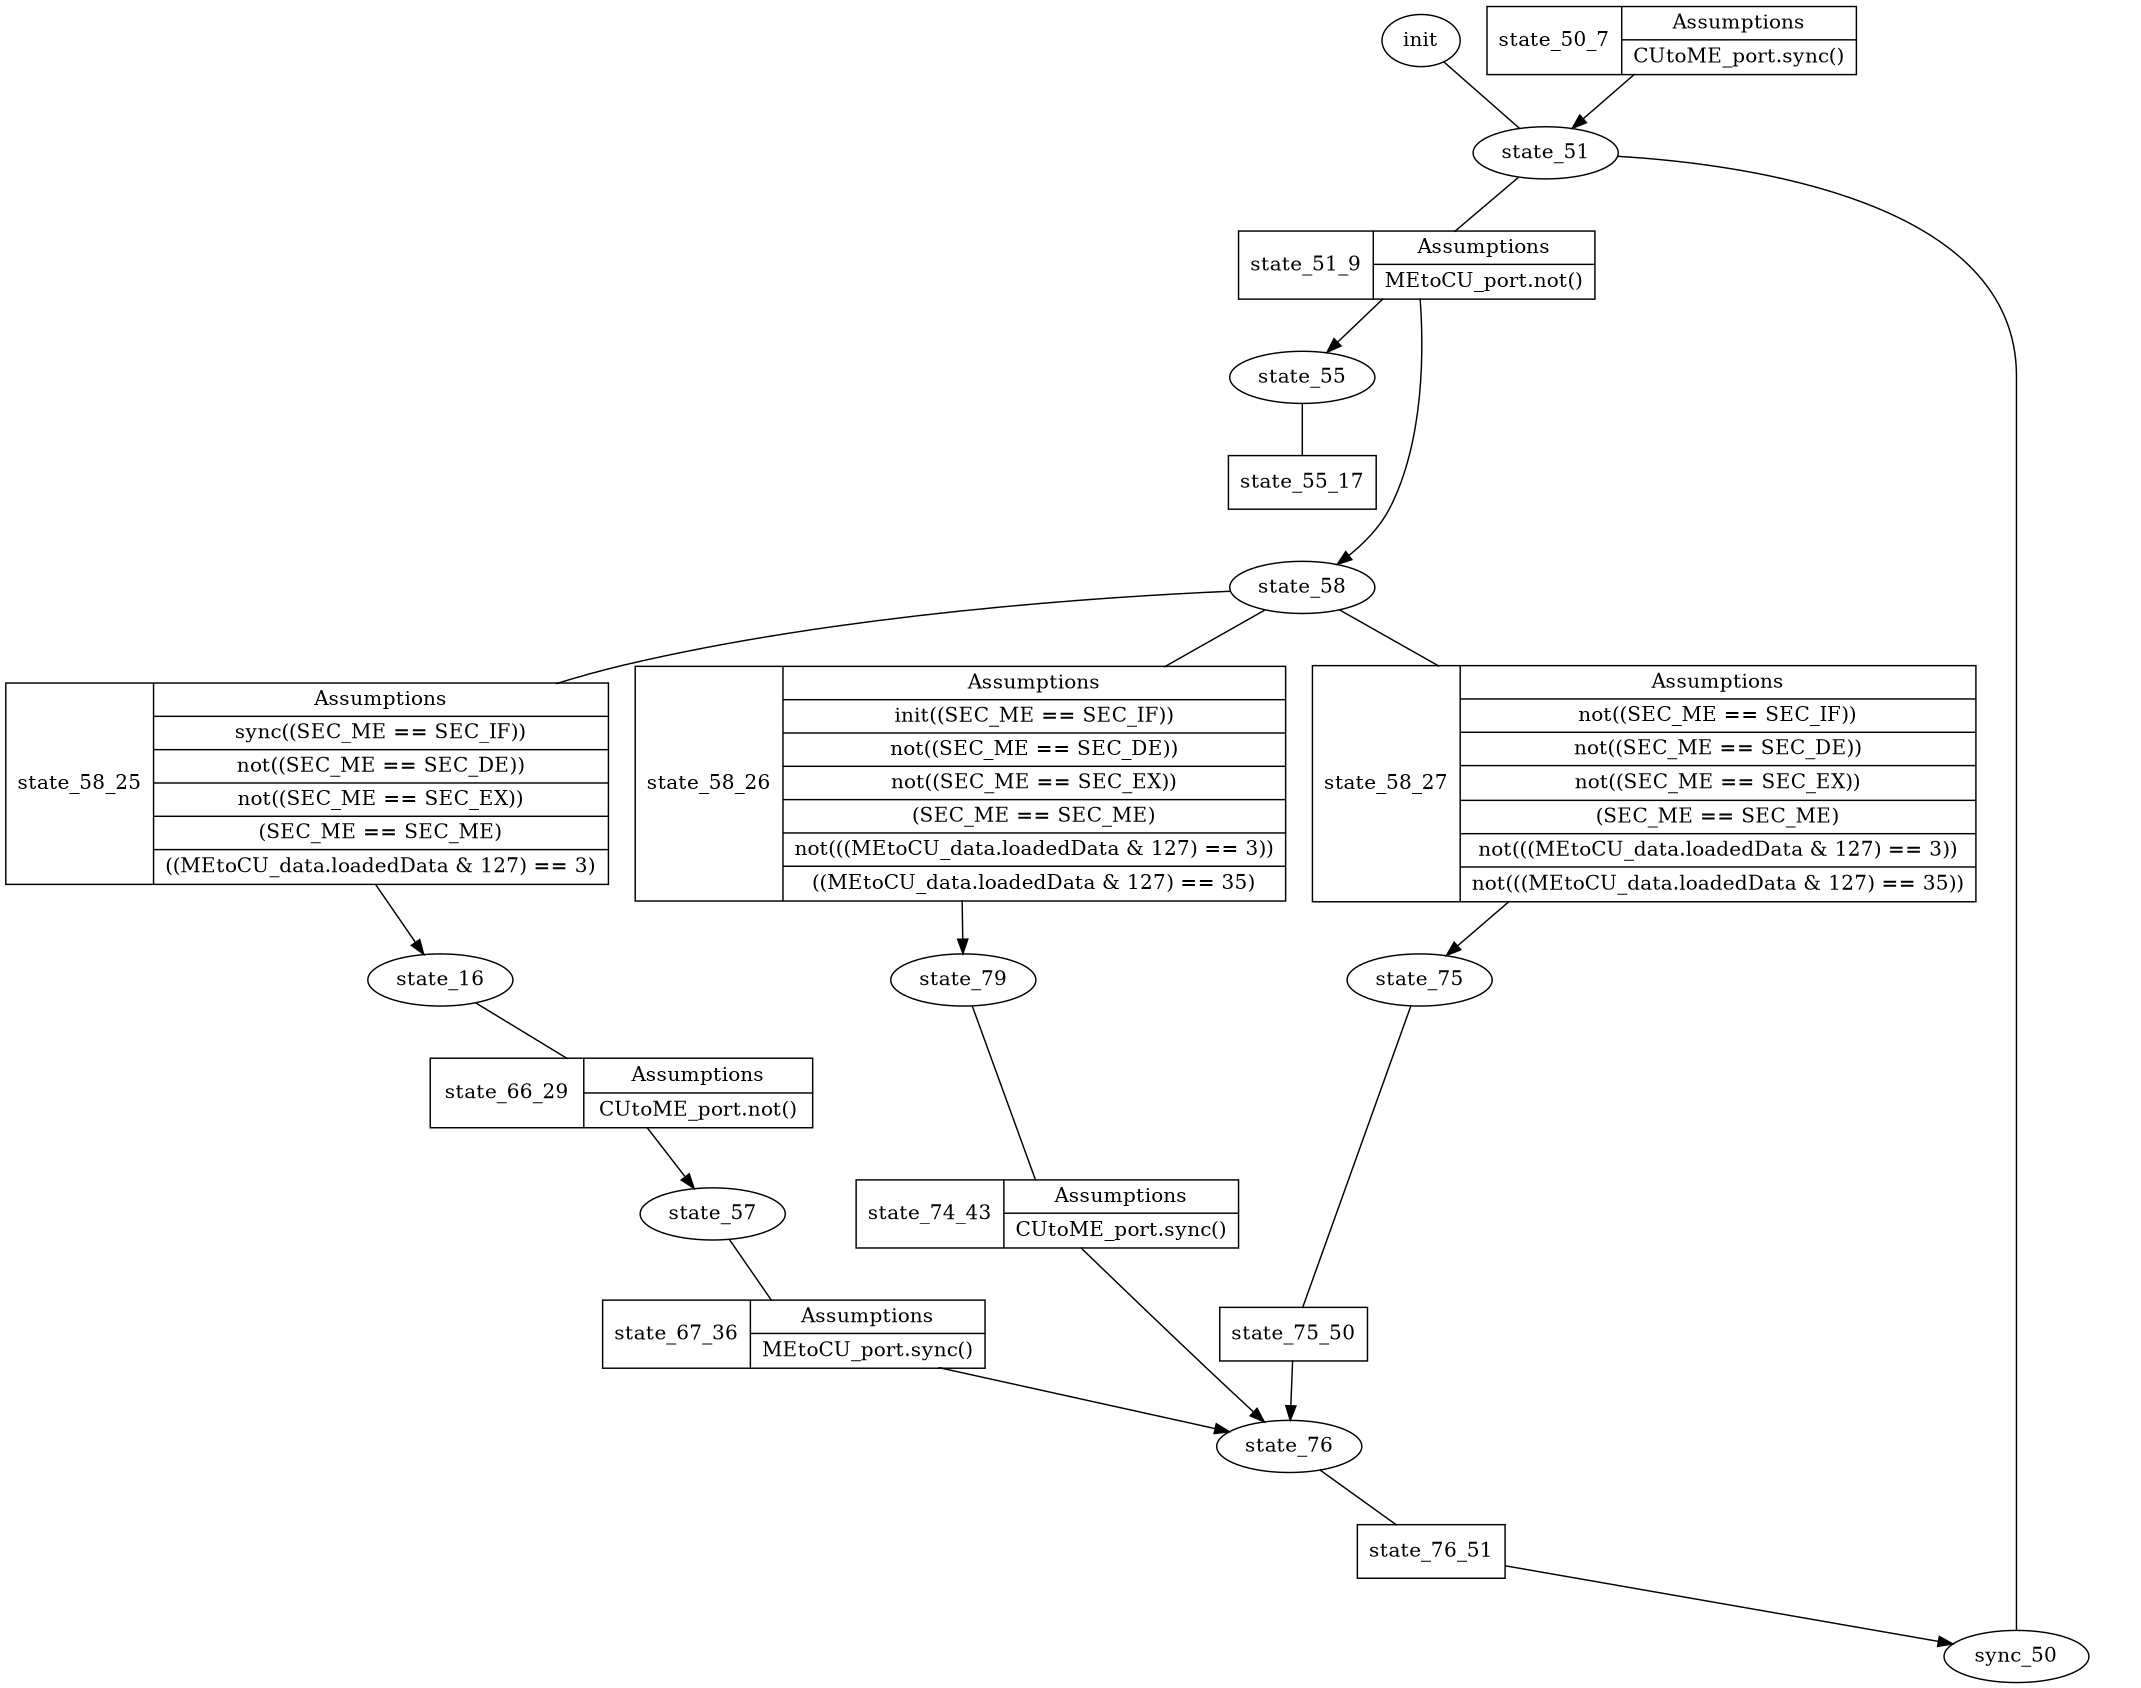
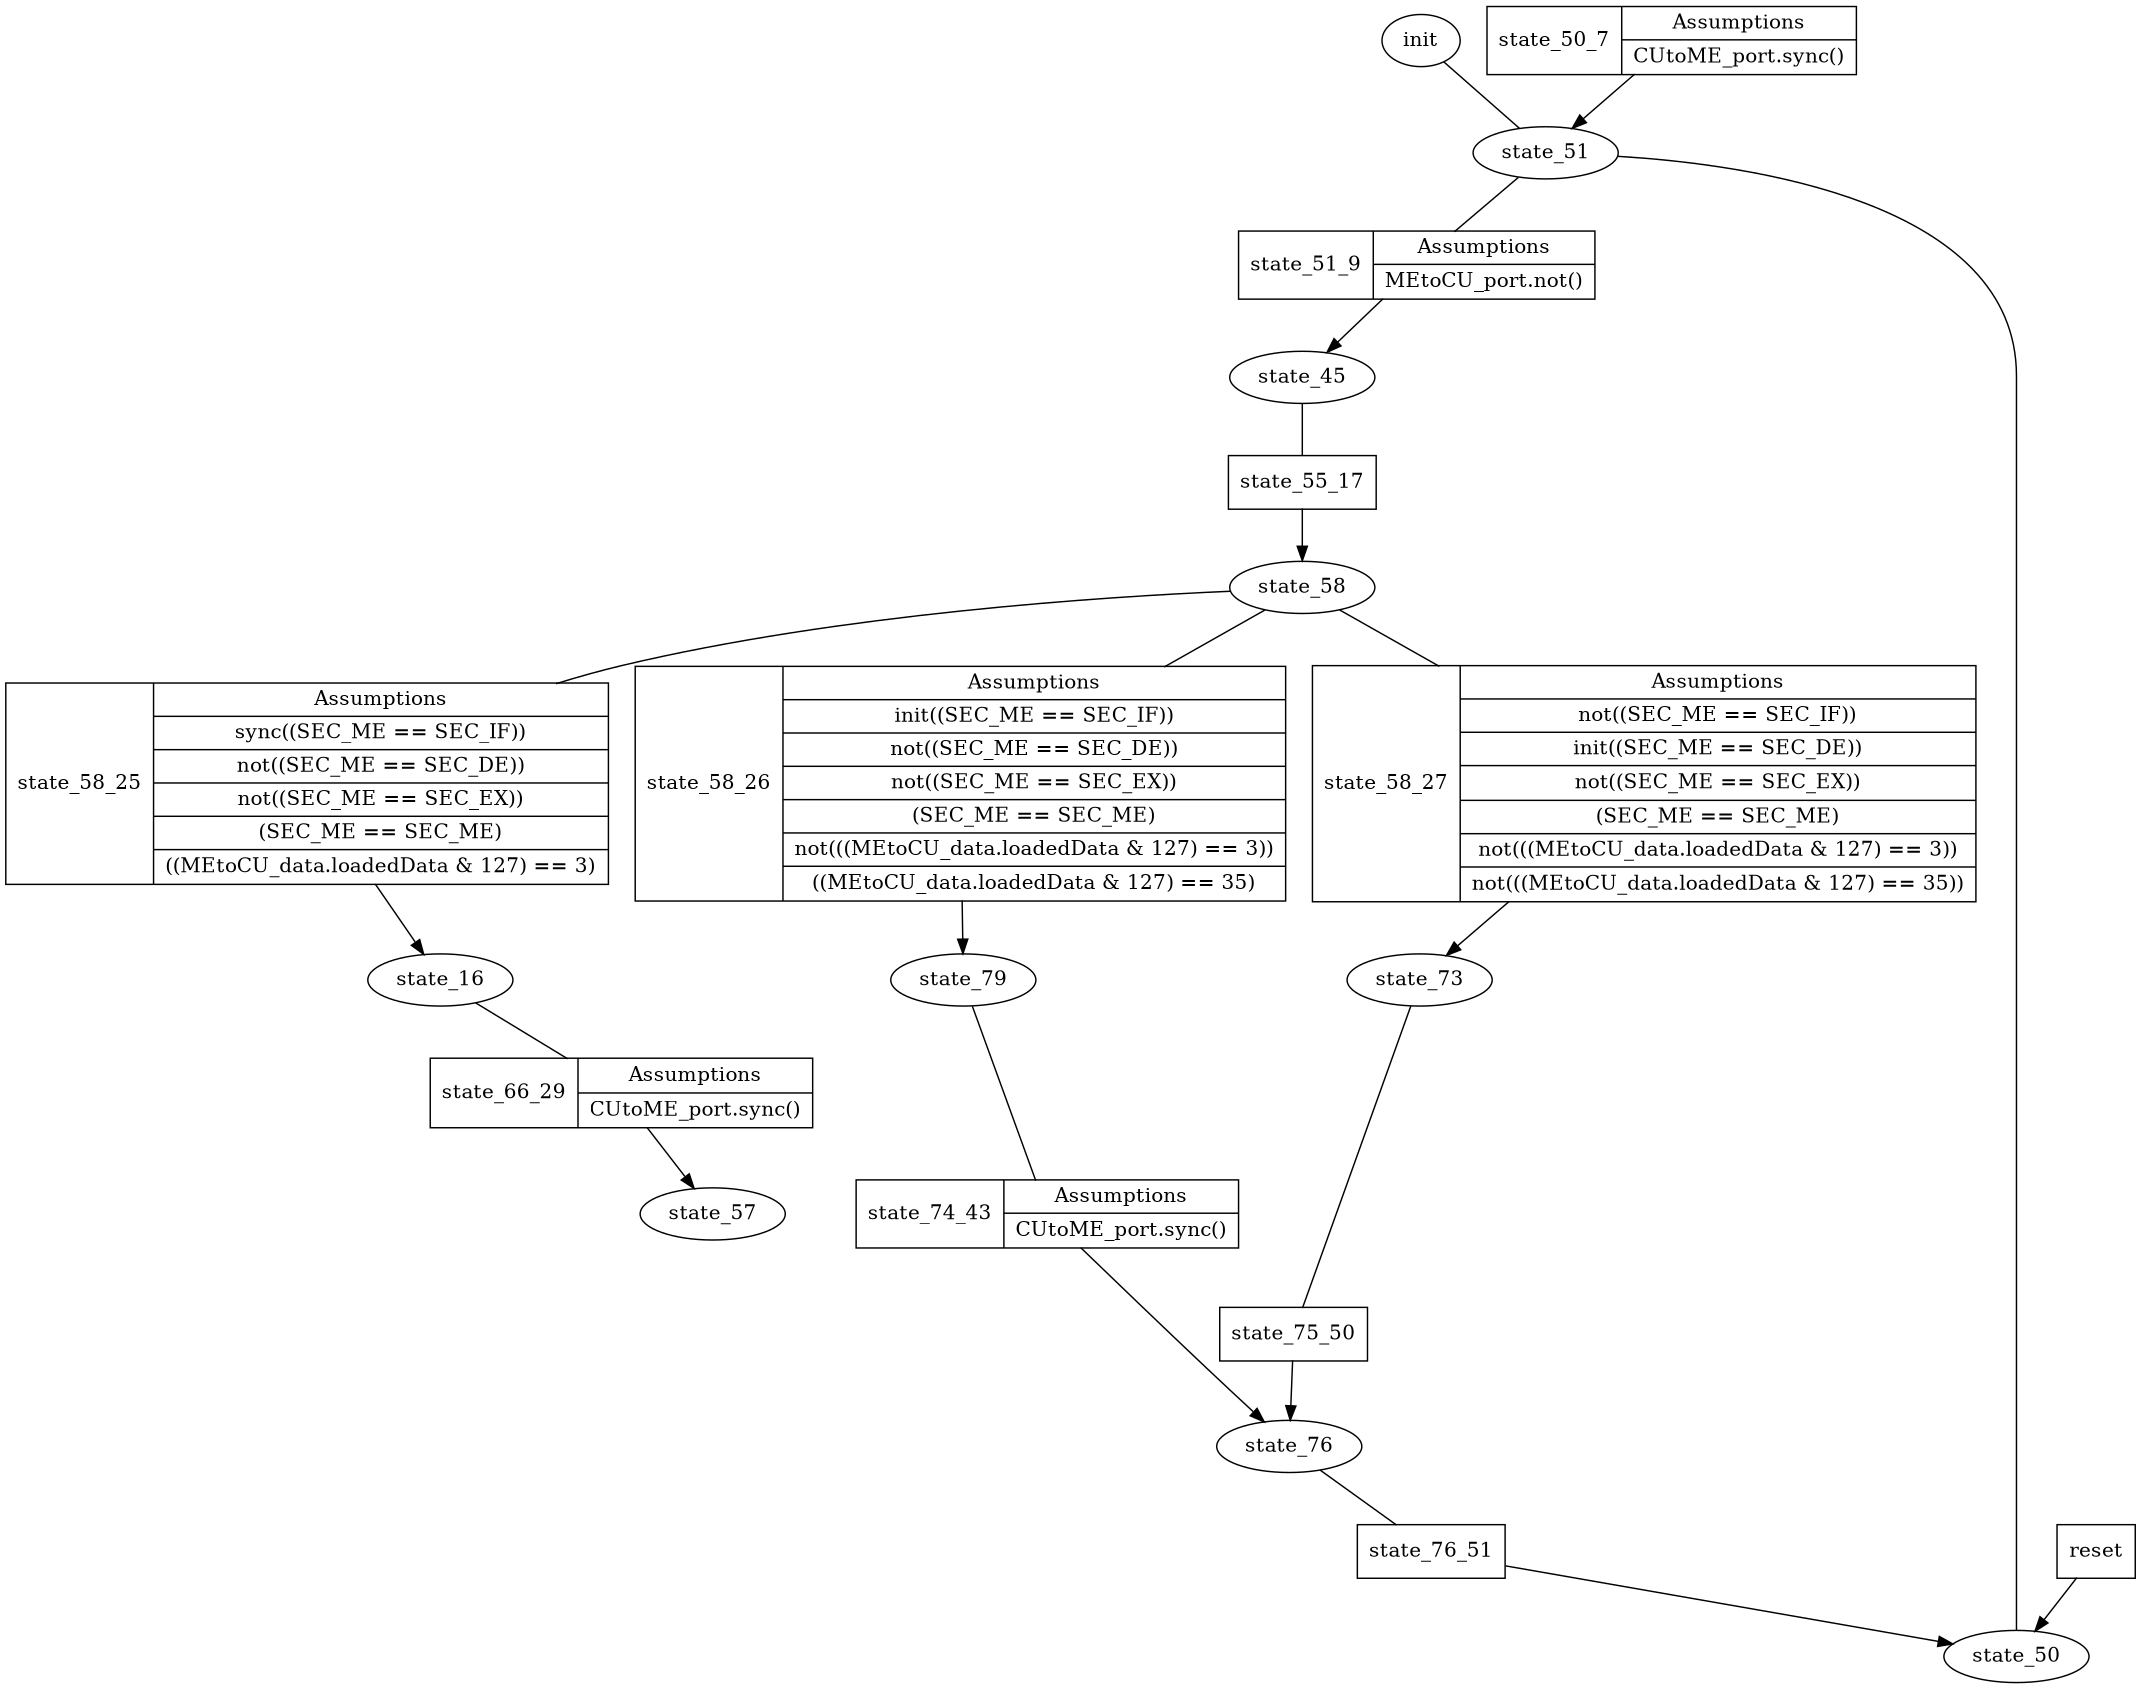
  digraph {
    rankdir=TD
    node [shape=record]
    n1 [label=init shape=""]
    n2 [label=state_51 shape=""]
-   n4 [label=sync_50 shape=""]
+   n3 [label="{reset}}"]
+   n4 [label=state_50 shape=""]
    n5 [label="{state_50_7} | { Assumptions |CUtoME_port.sync()}}"]
    n6 [label="{state_51_9} | { Assumptions |MEtoCU_port.not()}}"]
-   n7 [label=state_55 shape=""]
+   n7 [label=state_45 shape=""]
    n8 [label="{state_55_17}}"]
    n9 [label=state_58 shape=""]
    n10 [label="{state_58_25} | { Assumptions |sync((SEC_ME == SEC_IF))|not((SEC_ME == SEC_DE))|not((SEC_ME == SEC_EX))|(SEC_ME == SEC_ME)|((MEtoCU_data.loadedData & 127) == 3)}}"]
    n11 [label="{state_58_26} | { Assumptions |init((SEC_ME == SEC_IF))|not((SEC_ME == SEC_DE))|not((SEC_ME == SEC_EX))|(SEC_ME == SEC_ME)|not(((MEtoCU_data.loadedData & 127) == 3))|((MEtoCU_data.loadedData & 127) == 35)}}"]
-   n12 [label="{state_58_27} | { Assumptions |not((SEC_ME == SEC_IF))|not((SEC_ME == SEC_DE))|not((SEC_ME == SEC_EX))|(SEC_ME == SEC_ME)|not(((MEtoCU_data.loadedData & 127) == 3))|not(((MEtoCU_data.loadedData & 127) == 35))}}"]
+   n12 [label="{state_58_27} | { Assumptions |not((SEC_ME == SEC_IF))|init((SEC_ME == SEC_DE))|not((SEC_ME == SEC_EX))|(SEC_ME == SEC_ME)|not(((MEtoCU_data.loadedData & 127) == 3))|not(((MEtoCU_data.loadedData & 127) == 35))}}"]
    n13 [label=state_16 shape=""]
    n14 [label=state_79 shape=""]
-   n15 [label=state_75 shape=""]
-   n16 [label="{state_66_29} | { Assumptions |CUtoME_port.not()}}"]
+   n15 [label=state_73 shape=""]
+   n16 [label="{state_66_29} | { Assumptions |CUtoME_port.sync()}}"]
    n17 [label=state_57 shape=""]
    n18 [label="{state_74_43} | { Assumptions |CUtoME_port.sync()}}"]
    n19 [label=state_76 shape=""]
    n20 [label="{state_75_50}}"]
-   n21 [label="{state_67_36} | { Assumptions |MEtoCU_port.sync()}}"]
    n22 [label="{state_76_51}}"]
    n1 -> n2 [dir=none]
    n2 -> n6 [dir=none]
+   n3 -> n4
    n4 -> n2 [dir=none]
    n5 -> n2
    n6 -> n7
    n7 -> n8 [dir=none]
-   n6 -> n9
+   n8 -> n9
    n9 -> n10 [dir=none]
    n9 -> n11 [dir=none]
    n9 -> n12 [dir=none]
    n10 -> n13
    n11 -> n14
    n12 -> n15
    n13 -> n16 [dir=none]
    n14 -> n18 [dir=none]
    n15 -> n20 [dir=none]
    n16 -> n17
-   n17 -> n21 [dir=none]
    n18 -> n19
    n19 -> n22 [dir=none]
    n20 -> n19
-   n21 -> n19
    n22 -> n4
  }
